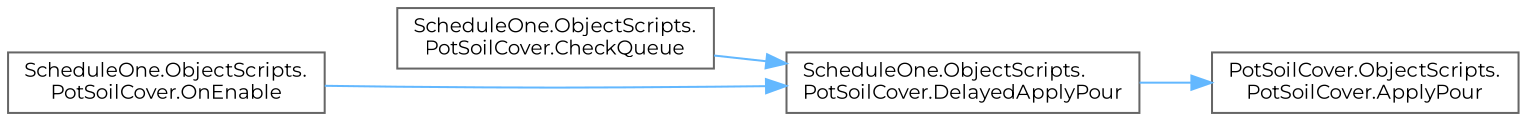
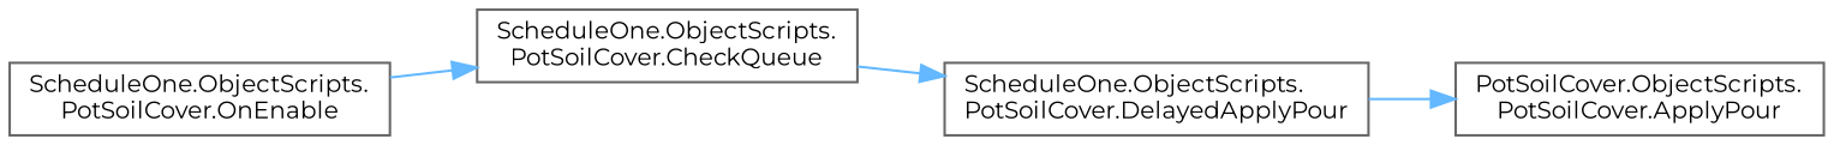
  digraph {
    fontname=Montserrat
    rankdir=RL
    node [color=grey40 fillcolor=white fontname=Montserrat fontsize=10 shape=box style=filled]
    edge [color=steelblue1 dir=back fontname=Montserrat fontsize=10 labelfontname=Helvetica labelfontsize=10 style=solid]
    n1 [height=0.2 label="PotSoilCover.ObjectScripts.\lPotSoilCover.ApplyPour" width=0.4]
    n2 [height=0.2 label="ScheduleOne.ObjectScripts.\lPotSoilCover.DelayedApplyPour" width=0.4]
    n3 [height=0.2 label="ScheduleOne.ObjectScripts.\lPotSoilCover.CheckQueue" width=0.4]
    n4 [height=0.2 label="ScheduleOne.ObjectScripts.\lPotSoilCover.OnEnable" width=0.4]
    n1 -> n2
    n2 -> n3
-   n2 -> n4
+   n3 -> n4
  }
